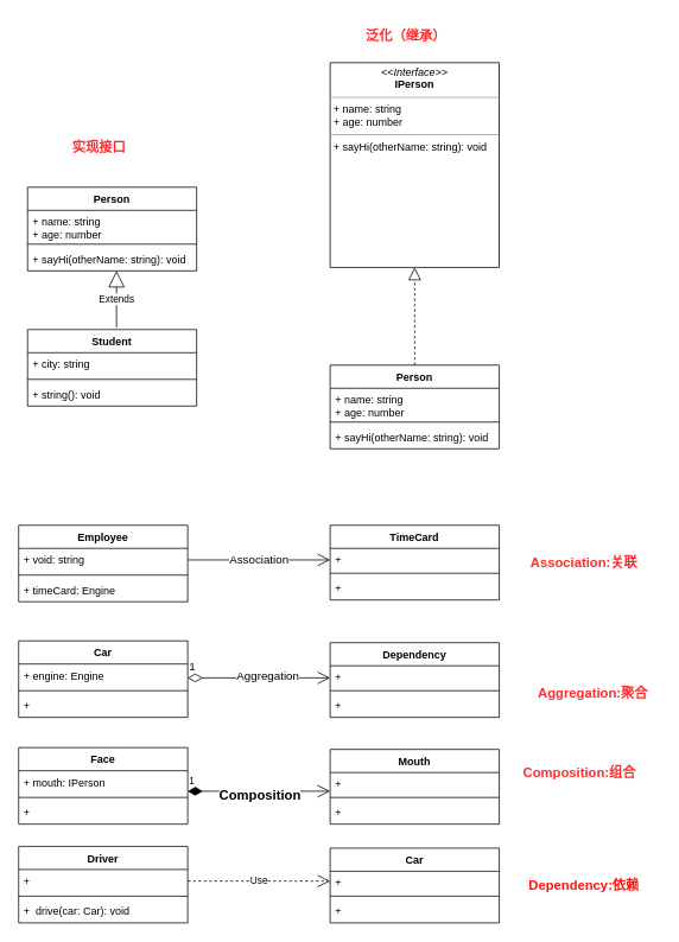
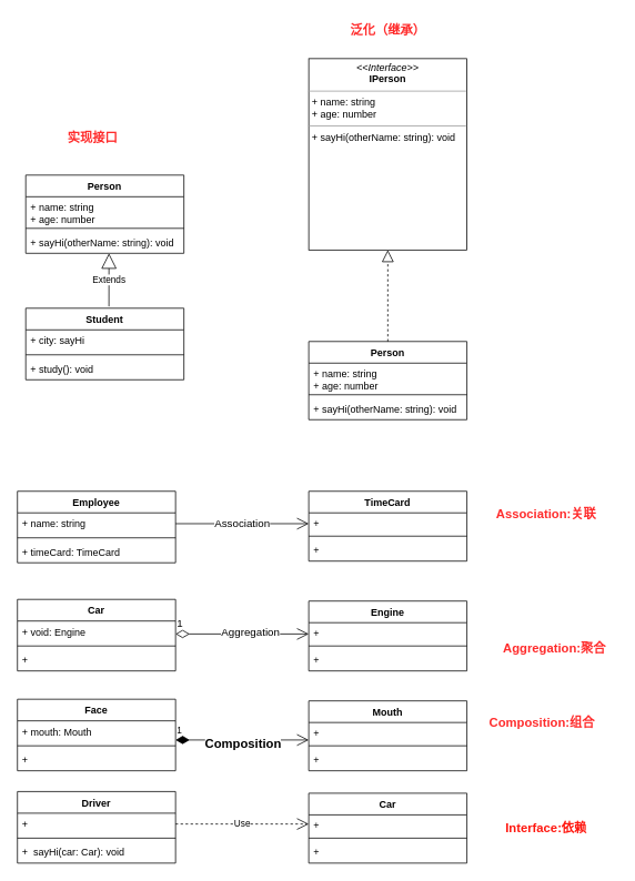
  <mxCell id="0" />
  <mxCell id="1" parent="0" />
  <mxCell id="2" value="Car" style="swimlane;fontStyle=1;align=center;verticalAlign=top;childLayout=stackLayout;horizontal=1;startSize=26;horizontalStack=0;resizeParent=1;resizeParentMax=0;resizeLast=0;collapsible=1;marginBottom=0;" parent="1" vertex="1"><mxGeometry x="370" y="953" width="190" height="84" as="geometry"><mxRectangle x="350" y="220" width="80" height="30" as="alternateBounds" /></mxGeometry></mxCell>
  <mxCell id="3" value="+ " style="text;strokeColor=none;fillColor=none;align=left;verticalAlign=top;spacingLeft=4;spacingRight=4;overflow=hidden;rotatable=0;points=[[0,0.5],[1,0.5]];portConstraint=eastwest;" parent="2" vertex="1"><mxGeometry y="26" width="190" height="24" as="geometry" /></mxCell>
  <mxCell id="4" value="" style="line;strokeWidth=1;fillColor=none;align=left;verticalAlign=middle;spacingTop=-1;spacingLeft=3;spacingRight=3;rotatable=0;labelPosition=right;points=[];portConstraint=eastwest;strokeColor=inherit;" parent="2" vertex="1"><mxGeometry y="50" width="190" height="8" as="geometry" /></mxCell>
  <mxCell id="5" value="+" style="text;strokeColor=none;fillColor=none;align=left;verticalAlign=top;spacingLeft=4;spacingRight=4;overflow=hidden;rotatable=0;points=[[0,0.5],[1,0.5]];portConstraint=eastwest;" parent="2" vertex="1"><mxGeometry y="58" width="190" height="26" as="geometry" /></mxCell>
  <mxCell id="6" value="Driver" style="swimlane;fontStyle=1;align=center;verticalAlign=top;childLayout=stackLayout;horizontal=1;startSize=26;horizontalStack=0;resizeParent=1;resizeParentMax=0;resizeLast=0;collapsible=1;marginBottom=0;" parent="1" vertex="1"><mxGeometry x="20" y="951" width="190" height="86" as="geometry" /></mxCell>
  <mxCell id="7" value="+" style="text;strokeColor=none;fillColor=none;align=left;verticalAlign=top;spacingLeft=4;spacingRight=4;overflow=hidden;rotatable=0;points=[[0,0.5],[1,0.5]];portConstraint=eastwest;" parent="6" vertex="1"><mxGeometry y="26" width="190" height="26" as="geometry" /></mxCell>
  <mxCell id="8" value="" style="line;strokeWidth=1;fillColor=none;align=left;verticalAlign=middle;spacingTop=-1;spacingLeft=3;spacingRight=3;rotatable=0;labelPosition=right;points=[];portConstraint=eastwest;strokeColor=inherit;" parent="6" vertex="1"><mxGeometry y="52" width="190" height="8" as="geometry" /></mxCell>
- <mxCell id="9" value="+  drive(car: Car): void" style="text;strokeColor=none;fillColor=none;align=left;verticalAlign=top;spacingLeft=4;spacingRight=4;overflow=hidden;rotatable=0;points=[[0,0.5],[1,0.5]];portConstraint=eastwest;" parent="6" vertex="1"><mxGeometry y="60" width="190" height="26" as="geometry" /></mxCell>
+ <mxCell id="9" value="+  sayHi(car: Car): void" style="text;strokeColor=none;fillColor=none;align=left;verticalAlign=top;spacingLeft=4;spacingRight=4;overflow=hidden;rotatable=0;points=[[0,0.5],[1,0.5]];portConstraint=eastwest;" parent="6" vertex="1"><mxGeometry y="60" width="190" height="26" as="geometry" /></mxCell>
  <mxCell id="10" value="Use" style="endArrow=open;endSize=12;dashed=1;html=1;rounded=0;" parent="1" edge="1"><mxGeometry width="160" relative="1" as="geometry"><mxPoint x="210" y="990" as="sourcePoint" /><mxPoint x="370" y="990" as="targetPoint" /></mxGeometry></mxCell>
- <mxCell id="11" value="&lt;font style=&quot;font-size: 15px;&quot;&gt;Dependency:依赖&lt;/font&gt;" style="text;html=1;align=center;verticalAlign=middle;resizable=0;points=[];autosize=1;strokeColor=none;fillColor=none;fontStyle=1;fontColor=#FF170F;" parent="1" vertex="1"><mxGeometry x="580" y="979" width="150" height="30" as="geometry" /></mxCell>
- <mxCell id="12" value="Dependency" style="swimlane;fontStyle=1;align=center;verticalAlign=top;childLayout=stackLayout;horizontal=1;startSize=26;horizontalStack=0;resizeParent=1;resizeParentMax=0;resizeLast=0;collapsible=1;marginBottom=0;" vertex="1" parent="1"><mxGeometry x="370" y="722" width="190" height="84" as="geometry"><mxRectangle x="350" y="220" width="80" height="30" as="alternateBounds" /></mxGeometry></mxCell>
+ <mxCell id="11" value="&lt;font style=&quot;font-size: 15px;&quot;&gt;Interface:依赖&lt;/font&gt;" style="text;html=1;align=center;verticalAlign=middle;resizable=0;points=[];autosize=1;strokeColor=none;fillColor=none;fontStyle=1;fontColor=#FF170F;" parent="1" vertex="1"><mxGeometry x="580" y="979" width="150" height="30" as="geometry" /></mxCell>
+ <mxCell id="12" value="Engine" style="swimlane;fontStyle=1;align=center;verticalAlign=top;childLayout=stackLayout;horizontal=1;startSize=26;horizontalStack=0;resizeParent=1;resizeParentMax=0;resizeLast=0;collapsible=1;marginBottom=0;" vertex="1" parent="1"><mxGeometry x="370" y="722" width="190" height="84" as="geometry"><mxRectangle x="350" y="220" width="80" height="30" as="alternateBounds" /></mxGeometry></mxCell>
  <mxCell id="13" value="+ " style="text;strokeColor=none;fillColor=none;align=left;verticalAlign=top;spacingLeft=4;spacingRight=4;overflow=hidden;rotatable=0;points=[[0,0.5],[1,0.5]];portConstraint=eastwest;" vertex="1" parent="12"><mxGeometry y="26" width="190" height="24" as="geometry" /></mxCell>
  <mxCell id="14" value="" style="line;strokeWidth=1;fillColor=none;align=left;verticalAlign=middle;spacingTop=-1;spacingLeft=3;spacingRight=3;rotatable=0;labelPosition=right;points=[];portConstraint=eastwest;strokeColor=inherit;" vertex="1" parent="12"><mxGeometry y="50" width="190" height="8" as="geometry" /></mxCell>
  <mxCell id="15" value="+" style="text;strokeColor=none;fillColor=none;align=left;verticalAlign=top;spacingLeft=4;spacingRight=4;overflow=hidden;rotatable=0;points=[[0,0.5],[1,0.5]];portConstraint=eastwest;" vertex="1" parent="12"><mxGeometry y="58" width="190" height="26" as="geometry" /></mxCell>
  <mxCell id="16" value="Car" style="swimlane;fontStyle=1;align=center;verticalAlign=top;childLayout=stackLayout;horizontal=1;startSize=26;horizontalStack=0;resizeParent=1;resizeParentMax=0;resizeLast=0;collapsible=1;marginBottom=0;" vertex="1" parent="1"><mxGeometry x="20" y="720" width="190" height="86" as="geometry" /></mxCell>
- <mxCell id="17" value="+ engine: Engine" style="text;strokeColor=none;fillColor=none;align=left;verticalAlign=top;spacingLeft=4;spacingRight=4;overflow=hidden;rotatable=0;points=[[0,0.5],[1,0.5]];portConstraint=eastwest;" vertex="1" parent="16"><mxGeometry y="26" width="190" height="26" as="geometry" /></mxCell>
+ <mxCell id="17" value="+ void: Engine" style="text;strokeColor=none;fillColor=none;align=left;verticalAlign=top;spacingLeft=4;spacingRight=4;overflow=hidden;rotatable=0;points=[[0,0.5],[1,0.5]];portConstraint=eastwest;" vertex="1" parent="16"><mxGeometry y="26" width="190" height="26" as="geometry" /></mxCell>
  <mxCell id="18" value="" style="line;strokeWidth=1;fillColor=none;align=left;verticalAlign=middle;spacingTop=-1;spacingLeft=3;spacingRight=3;rotatable=0;labelPosition=right;points=[];portConstraint=eastwest;strokeColor=inherit;" vertex="1" parent="16"><mxGeometry y="52" width="190" height="8" as="geometry" /></mxCell>
  <mxCell id="19" value="+ " style="text;strokeColor=none;fillColor=none;align=left;verticalAlign=top;spacingLeft=4;spacingRight=4;overflow=hidden;rotatable=0;points=[[0,0.5],[1,0.5]];portConstraint=eastwest;" vertex="1" parent="16"><mxGeometry y="60" width="190" height="26" as="geometry" /></mxCell>
  <mxCell id="20" value="1" style="endArrow=open;html=1;endSize=12;startArrow=diamondThin;startSize=14;startFill=0;edgeStyle=orthogonalEdgeStyle;align=left;verticalAlign=bottom;rounded=0;fontSize=13;" edge="1" parent="1"><mxGeometry x="-1" y="3" relative="1" as="geometry"><mxPoint x="210" y="761.58" as="sourcePoint" /><mxPoint x="370" y="761.58" as="targetPoint" /></mxGeometry></mxCell>
  <mxCell id="21" value="Aggregation" style="edgeLabel;html=1;align=center;verticalAlign=middle;resizable=0;points=[];fontSize=13;" vertex="1" connectable="0" parent="20"><mxGeometry x="0.113" y="3" relative="1" as="geometry"><mxPoint as="offset" /></mxGeometry></mxCell>
  <mxCell id="22" value="&lt;font style=&quot;font-size: 15px;&quot;&gt;&lt;span style=&quot;font-size: 15px; background-color: rgb(255, 255, 255);&quot;&gt;Aggregation&lt;/span&gt;:聚合&lt;/font&gt;" style="text;html=1;align=center;verticalAlign=middle;resizable=0;points=[];autosize=1;strokeColor=none;fillColor=none;fontSize=15;fontStyle=1;fontColor=#FF2B2B;" vertex="1" parent="1"><mxGeometry x="590" y="763" width="150" height="30" as="geometry" /></mxCell>
  <mxCell id="23" value="TimeCard" style="swimlane;fontStyle=1;align=center;verticalAlign=top;childLayout=stackLayout;horizontal=1;startSize=26;horizontalStack=0;resizeParent=1;resizeParentMax=0;resizeLast=0;collapsible=1;marginBottom=0;" vertex="1" parent="1"><mxGeometry x="370" y="590" width="190" height="84" as="geometry"><mxRectangle x="350" y="220" width="80" height="30" as="alternateBounds" /></mxGeometry></mxCell>
  <mxCell id="24" value="+ " style="text;strokeColor=none;fillColor=none;align=left;verticalAlign=top;spacingLeft=4;spacingRight=4;overflow=hidden;rotatable=0;points=[[0,0.5],[1,0.5]];portConstraint=eastwest;" vertex="1" parent="23"><mxGeometry y="26" width="190" height="24" as="geometry" /></mxCell>
  <mxCell id="25" value="" style="line;strokeWidth=1;fillColor=none;align=left;verticalAlign=middle;spacingTop=-1;spacingLeft=3;spacingRight=3;rotatable=0;labelPosition=right;points=[];portConstraint=eastwest;strokeColor=inherit;" vertex="1" parent="23"><mxGeometry y="50" width="190" height="8" as="geometry" /></mxCell>
  <mxCell id="26" value="+" style="text;strokeColor=none;fillColor=none;align=left;verticalAlign=top;spacingLeft=4;spacingRight=4;overflow=hidden;rotatable=0;points=[[0,0.5],[1,0.5]];portConstraint=eastwest;" vertex="1" parent="23"><mxGeometry y="58" width="190" height="26" as="geometry" /></mxCell>
  <mxCell id="27" value="Employee" style="swimlane;fontStyle=1;align=center;verticalAlign=top;childLayout=stackLayout;horizontal=1;startSize=26;horizontalStack=0;resizeParent=1;resizeParentMax=0;resizeLast=0;collapsible=1;marginBottom=0;" vertex="1" parent="1"><mxGeometry x="20" y="590" width="190" height="86" as="geometry" /></mxCell>
- <mxCell id="28" value="+ void: string" style="text;strokeColor=none;fillColor=none;align=left;verticalAlign=top;spacingLeft=4;spacingRight=4;overflow=hidden;rotatable=0;points=[[0,0.5],[1,0.5]];portConstraint=eastwest;" vertex="1" parent="27"><mxGeometry y="26" width="190" height="26" as="geometry" /></mxCell>
+ <mxCell id="28" value="+ name: string" style="text;strokeColor=none;fillColor=none;align=left;verticalAlign=top;spacingLeft=4;spacingRight=4;overflow=hidden;rotatable=0;points=[[0,0.5],[1,0.5]];portConstraint=eastwest;" vertex="1" parent="27"><mxGeometry y="26" width="190" height="26" as="geometry" /></mxCell>
  <mxCell id="29" value="" style="line;strokeWidth=1;fillColor=none;align=left;verticalAlign=middle;spacingTop=-1;spacingLeft=3;spacingRight=3;rotatable=0;labelPosition=right;points=[];portConstraint=eastwest;strokeColor=inherit;" vertex="1" parent="27"><mxGeometry y="52" width="190" height="8" as="geometry" /></mxCell>
- <mxCell id="30" value="+ timeCard: Engine" style="text;strokeColor=none;fillColor=none;align=left;verticalAlign=top;spacingLeft=4;spacingRight=4;overflow=hidden;rotatable=0;points=[[0,0.5],[1,0.5]];portConstraint=eastwest;" vertex="1" parent="27"><mxGeometry y="60" width="190" height="26" as="geometry" /></mxCell>
+ <mxCell id="30" value="+ timeCard: TimeCard" style="text;strokeColor=none;fillColor=none;align=left;verticalAlign=top;spacingLeft=4;spacingRight=4;overflow=hidden;rotatable=0;points=[[0,0.5],[1,0.5]];portConstraint=eastwest;" vertex="1" parent="27"><mxGeometry y="60" width="190" height="26" as="geometry" /></mxCell>
  <mxCell id="31" value="&lt;div&gt;&lt;font style=&quot;font-size: 13px;&quot;&gt;Association&lt;/font&gt;&lt;/div&gt;" style="endArrow=open;endFill=1;endSize=12;html=1;rounded=0;" edge="1" parent="1"><mxGeometry width="160" relative="1" as="geometry"><mxPoint x="210" y="629" as="sourcePoint" /><mxPoint x="370" y="629" as="targetPoint" /></mxGeometry></mxCell>
- <mxCell id="32" value="&lt;font style=&quot;font-size: 15px;&quot;&gt;&lt;span style=&quot;font-size: 15px; background-color: rgb(255, 255, 255);&quot;&gt;Association&lt;/span&gt;:关联&lt;/font&gt;" style="text;html=1;align=center;verticalAlign=middle;resizable=0;points=[];autosize=1;strokeColor=none;fillColor=none;fontSize=15;fontStyle=1;fontColor=#FF2B2B;" vertex="1" parent="1"><mxGeometry x="585" y="617" width="140" height="30" as="geometry" /></mxCell>
+ <mxCell id="32" value="&lt;font style=&quot;font-size: 15px;&quot;&gt;&lt;span style=&quot;font-size: 15px; background-color: rgb(255, 255, 255);&quot;&gt;Association&lt;/span&gt;:关联&lt;/font&gt;" style="text;html=1;align=center;verticalAlign=middle;resizable=0;points=[];autosize=1;strokeColor=none;fillColor=none;fontSize=15;fontStyle=1;fontColor=#FF2B2B;" vertex="1" parent="1"><mxGeometry x="585" y="602" width="140" height="30" as="geometry" /></mxCell>
  <mxCell id="33" value="Mouth" style="swimlane;fontStyle=1;align=center;verticalAlign=top;childLayout=stackLayout;horizontal=1;startSize=26;horizontalStack=0;resizeParent=1;resizeParentMax=0;resizeLast=0;collapsible=1;marginBottom=0;" vertex="1" parent="1"><mxGeometry x="370" y="842" width="190" height="84" as="geometry"><mxRectangle x="350" y="220" width="80" height="30" as="alternateBounds" /></mxGeometry></mxCell>
  <mxCell id="34" value="+ " style="text;strokeColor=none;fillColor=none;align=left;verticalAlign=top;spacingLeft=4;spacingRight=4;overflow=hidden;rotatable=0;points=[[0,0.5],[1,0.5]];portConstraint=eastwest;" vertex="1" parent="33"><mxGeometry y="26" width="190" height="24" as="geometry" /></mxCell>
  <mxCell id="35" value="" style="line;strokeWidth=1;fillColor=none;align=left;verticalAlign=middle;spacingTop=-1;spacingLeft=3;spacingRight=3;rotatable=0;labelPosition=right;points=[];portConstraint=eastwest;strokeColor=inherit;" vertex="1" parent="33"><mxGeometry y="50" width="190" height="8" as="geometry" /></mxCell>
  <mxCell id="36" value="+" style="text;strokeColor=none;fillColor=none;align=left;verticalAlign=top;spacingLeft=4;spacingRight=4;overflow=hidden;rotatable=0;points=[[0,0.5],[1,0.5]];portConstraint=eastwest;" vertex="1" parent="33"><mxGeometry y="58" width="190" height="26" as="geometry" /></mxCell>
  <mxCell id="37" value="Face" style="swimlane;fontStyle=1;align=center;verticalAlign=top;childLayout=stackLayout;horizontal=1;startSize=26;horizontalStack=0;resizeParent=1;resizeParentMax=0;resizeLast=0;collapsible=1;marginBottom=0;" vertex="1" parent="1"><mxGeometry x="20" y="840" width="190" height="86" as="geometry" /></mxCell>
- <mxCell id="38" value="+ mouth: IPerson" style="text;strokeColor=none;fillColor=none;align=left;verticalAlign=top;spacingLeft=4;spacingRight=4;overflow=hidden;rotatable=0;points=[[0,0.5],[1,0.5]];portConstraint=eastwest;" vertex="1" parent="37"><mxGeometry y="26" width="190" height="26" as="geometry" /></mxCell>
+ <mxCell id="38" value="+ mouth: Mouth" style="text;strokeColor=none;fillColor=none;align=left;verticalAlign=top;spacingLeft=4;spacingRight=4;overflow=hidden;rotatable=0;points=[[0,0.5],[1,0.5]];portConstraint=eastwest;" vertex="1" parent="37"><mxGeometry y="26" width="190" height="26" as="geometry" /></mxCell>
  <mxCell id="39" value="" style="line;strokeWidth=1;fillColor=none;align=left;verticalAlign=middle;spacingTop=-1;spacingLeft=3;spacingRight=3;rotatable=0;labelPosition=right;points=[];portConstraint=eastwest;strokeColor=inherit;" vertex="1" parent="37"><mxGeometry y="52" width="190" height="8" as="geometry" /></mxCell>
  <mxCell id="40" value="+  " style="text;strokeColor=none;fillColor=none;align=left;verticalAlign=top;spacingLeft=4;spacingRight=4;overflow=hidden;rotatable=0;points=[[0,0.5],[1,0.5]];portConstraint=eastwest;" vertex="1" parent="37"><mxGeometry y="60" width="190" height="26" as="geometry" /></mxCell>
  <mxCell id="41" value="1" style="endArrow=open;html=1;endSize=12;startArrow=diamondThin;startSize=14;startFill=1;edgeStyle=orthogonalEdgeStyle;align=left;verticalAlign=bottom;rounded=0;" edge="1" parent="1"><mxGeometry x="-1" y="3" relative="1" as="geometry"><mxPoint x="210" y="889" as="sourcePoint" /><mxPoint x="370" y="889" as="targetPoint" /></mxGeometry></mxCell>
  <mxCell id="42" value="Composition" style="edgeLabel;html=1;align=center;verticalAlign=middle;resizable=0;points=[];fontSize=15;fontStyle=1" vertex="1" connectable="0" parent="41"><mxGeometry x="-0.203" y="-4" relative="1" as="geometry"><mxPoint x="16" y="-1" as="offset" /></mxGeometry></mxCell>
  <mxCell id="43" value="&lt;font style=&quot;font-size: 15px;&quot;&gt;&lt;span style=&quot;font-size: 15px; background-color: rgb(255, 255, 255);&quot;&gt;Composition&lt;/span&gt;:组合&lt;/font&gt;" style="text;html=1;align=center;verticalAlign=middle;resizable=0;points=[];autosize=1;strokeColor=none;fillColor=none;fontSize=15;fontStyle=1;fontColor=#FF2B2B;" vertex="1" parent="1"><mxGeometry x="575" y="853" width="150" height="30" as="geometry" /></mxCell>
  <mxCell id="44" value="Person" style="swimlane;fontStyle=1;align=center;verticalAlign=top;childLayout=stackLayout;horizontal=1;startSize=26;horizontalStack=0;resizeParent=1;resizeParentMax=0;resizeLast=0;collapsible=1;marginBottom=0;" vertex="1" parent="1"><mxGeometry x="30" y="210" width="190" height="94" as="geometry"><mxRectangle x="350" y="220" width="80" height="30" as="alternateBounds" /></mxGeometry></mxCell>
  <mxCell id="45" value="+ name: string&#10;+ age: number&#10;" style="text;strokeColor=none;fillColor=none;align=left;verticalAlign=top;spacingLeft=4;spacingRight=4;overflow=hidden;rotatable=0;points=[[0,0.5],[1,0.5]];portConstraint=eastwest;" vertex="1" parent="44"><mxGeometry y="26" width="190" height="34" as="geometry" /></mxCell>
  <mxCell id="46" value="" style="line;strokeWidth=1;fillColor=none;align=left;verticalAlign=middle;spacingTop=-1;spacingLeft=3;spacingRight=3;rotatable=0;labelPosition=right;points=[];portConstraint=eastwest;strokeColor=inherit;" vertex="1" parent="44"><mxGeometry y="60" width="190" height="8" as="geometry" /></mxCell>
  <mxCell id="47" value="+ sayHi(otherName: string): void" style="text;strokeColor=none;fillColor=none;align=left;verticalAlign=top;spacingLeft=4;spacingRight=4;overflow=hidden;rotatable=0;points=[[0,0.5],[1,0.5]];portConstraint=eastwest;" vertex="1" parent="44"><mxGeometry y="68" width="190" height="26" as="geometry" /></mxCell>
  <mxCell id="48" value="Student" style="swimlane;fontStyle=1;align=center;verticalAlign=top;childLayout=stackLayout;horizontal=1;startSize=26;horizontalStack=0;resizeParent=1;resizeParentMax=0;resizeLast=0;collapsible=1;marginBottom=0;" vertex="1" parent="1"><mxGeometry x="30" y="370" width="190" height="86" as="geometry" /></mxCell>
- <mxCell id="49" value="+ city: string" style="text;strokeColor=none;fillColor=none;align=left;verticalAlign=top;spacingLeft=4;spacingRight=4;overflow=hidden;rotatable=0;points=[[0,0.5],[1,0.5]];portConstraint=eastwest;" vertex="1" parent="48"><mxGeometry y="26" width="190" height="26" as="geometry" /></mxCell>
+ <mxCell id="49" value="+ city: sayHi" style="text;strokeColor=none;fillColor=none;align=left;verticalAlign=top;spacingLeft=4;spacingRight=4;overflow=hidden;rotatable=0;points=[[0,0.5],[1,0.5]];portConstraint=eastwest;" vertex="1" parent="48"><mxGeometry y="26" width="190" height="26" as="geometry" /></mxCell>
  <mxCell id="50" value="" style="line;strokeWidth=1;fillColor=none;align=left;verticalAlign=middle;spacingTop=-1;spacingLeft=3;spacingRight=3;rotatable=0;labelPosition=right;points=[];portConstraint=eastwest;strokeColor=inherit;" vertex="1" parent="48"><mxGeometry y="52" width="190" height="8" as="geometry" /></mxCell>
- <mxCell id="51" value="+ string(): void" style="text;strokeColor=none;fillColor=none;align=left;verticalAlign=top;spacingLeft=4;spacingRight=4;overflow=hidden;rotatable=0;points=[[0,0.5],[1,0.5]];portConstraint=eastwest;" vertex="1" parent="48"><mxGeometry y="60" width="190" height="26" as="geometry" /></mxCell>
+ <mxCell id="51" value="+ study(): void" style="text;strokeColor=none;fillColor=none;align=left;verticalAlign=top;spacingLeft=4;spacingRight=4;overflow=hidden;rotatable=0;points=[[0,0.5],[1,0.5]];portConstraint=eastwest;" vertex="1" parent="48"><mxGeometry y="60" width="190" height="26" as="geometry" /></mxCell>
  <mxCell id="52" value="Extends" style="endArrow=block;endSize=16;endFill=0;html=1;rounded=0;exitX=0.526;exitY=-0.025;exitDx=0;exitDy=0;exitPerimeter=0;" edge="1" parent="1" source="48"><mxGeometry width="160" relative="1" as="geometry"><mxPoint x="-30" y="304" as="sourcePoint" /><mxPoint x="130" y="304" as="targetPoint" /></mxGeometry></mxCell>
  <mxCell id="53" value="&lt;span style=&quot;background-color: rgb(255, 255, 255);&quot;&gt;实现接口&lt;/span&gt;" style="text;html=1;align=center;verticalAlign=middle;resizable=0;points=[];autosize=1;strokeColor=none;fillColor=none;fontSize=15;fontStyle=1;fontColor=#FF2B2B;" vertex="1" parent="1"><mxGeometry x="70" y="150" width="80" height="30" as="geometry" /></mxCell>
  <mxCell id="54" value="&lt;p style=&quot;margin:0px;margin-top:4px;text-align:center;&quot;&gt;&lt;i&gt;&amp;lt;&amp;lt;Interface&amp;gt;&amp;gt;&lt;/i&gt;&lt;br&gt;&lt;b&gt;IPerson&lt;/b&gt;&lt;/p&gt;&lt;hr size=&quot;1&quot;&gt;&lt;p style=&quot;margin:0px;margin-left:4px;&quot;&gt;+ name: string&lt;/p&gt;&lt;p style=&quot;margin:0px;margin-left:4px;&quot;&gt;+ age: number&lt;/p&gt;&lt;hr size=&quot;1&quot;&gt;&lt;p style=&quot;margin:0px;margin-left:4px;&quot;&gt;+ sayHi(otherName: string): void&lt;br&gt;&lt;/p&gt;" style="verticalAlign=top;align=left;overflow=fill;fontSize=12;fontFamily=Helvetica;html=1;rounded=0;shadow=0;comic=0;labelBackgroundColor=none;strokeWidth=1" vertex="1" parent="1"><mxGeometry x="370" y="70" width="190" height="230" as="geometry" /></mxCell>
  <mxCell id="55" value="Person" style="swimlane;fontStyle=1;align=center;verticalAlign=top;childLayout=stackLayout;horizontal=1;startSize=26;horizontalStack=0;resizeParent=1;resizeParentMax=0;resizeLast=0;collapsible=1;marginBottom=0;" vertex="1" parent="1"><mxGeometry x="370" y="410" width="190" height="94" as="geometry"><mxRectangle x="350" y="220" width="80" height="30" as="alternateBounds" /></mxGeometry></mxCell>
  <mxCell id="56" value="+ name: string&#10;+ age: number&#10;" style="text;strokeColor=none;fillColor=none;align=left;verticalAlign=top;spacingLeft=4;spacingRight=4;overflow=hidden;rotatable=0;points=[[0,0.5],[1,0.5]];portConstraint=eastwest;" vertex="1" parent="55"><mxGeometry y="26" width="190" height="34" as="geometry" /></mxCell>
  <mxCell id="57" value="" style="line;strokeWidth=1;fillColor=none;align=left;verticalAlign=middle;spacingTop=-1;spacingLeft=3;spacingRight=3;rotatable=0;labelPosition=right;points=[];portConstraint=eastwest;strokeColor=inherit;" vertex="1" parent="55"><mxGeometry y="60" width="190" height="8" as="geometry" /></mxCell>
  <mxCell id="58" value="+ sayHi(otherName: string): void" style="text;strokeColor=none;fillColor=none;align=left;verticalAlign=top;spacingLeft=4;spacingRight=4;overflow=hidden;rotatable=0;points=[[0,0.5],[1,0.5]];portConstraint=eastwest;" vertex="1" parent="55"><mxGeometry y="68" width="190" height="26" as="geometry" /></mxCell>
  <mxCell id="59" value="" style="endArrow=block;dashed=1;endFill=0;endSize=12;html=1;rounded=0;exitX=0.5;exitY=0;exitDx=0;exitDy=0;entryX=0.5;entryY=1;entryDx=0;entryDy=0;" edge="1" parent="1" source="55" target="54"><mxGeometry width="160" relative="1" as="geometry"><mxPoint x="310" y="180" as="sourcePoint" /><mxPoint x="470" y="180" as="targetPoint" /></mxGeometry></mxCell>
- <mxCell id="60" value="&lt;span style=&quot;background-color: rgb(255, 255, 255);&quot;&gt;泛化（继承）&lt;/span&gt;" style="text;html=1;align=center;verticalAlign=middle;resizable=0;points=[];autosize=1;strokeColor=none;fillColor=none;fontSize=15;fontStyle=1;fontColor=#FF2B2B;" vertex="1" parent="1"><mxGeometry x="400" y="25" width="110" height="30" as="geometry" /></mxCell>
+ <mxCell id="60" value="&lt;span style=&quot;background-color: rgb(255, 255, 255);&quot;&gt;泛化（继承）&lt;/span&gt;" style="text;html=1;align=center;verticalAlign=middle;resizable=0;points=[];autosize=1;strokeColor=none;fillColor=none;fontSize=15;fontStyle=1;fontColor=#FF2B2B;" vertex="1" parent="1"><mxGeometry x="410" y="20" width="110" height="30" as="geometry" /></mxCell>
